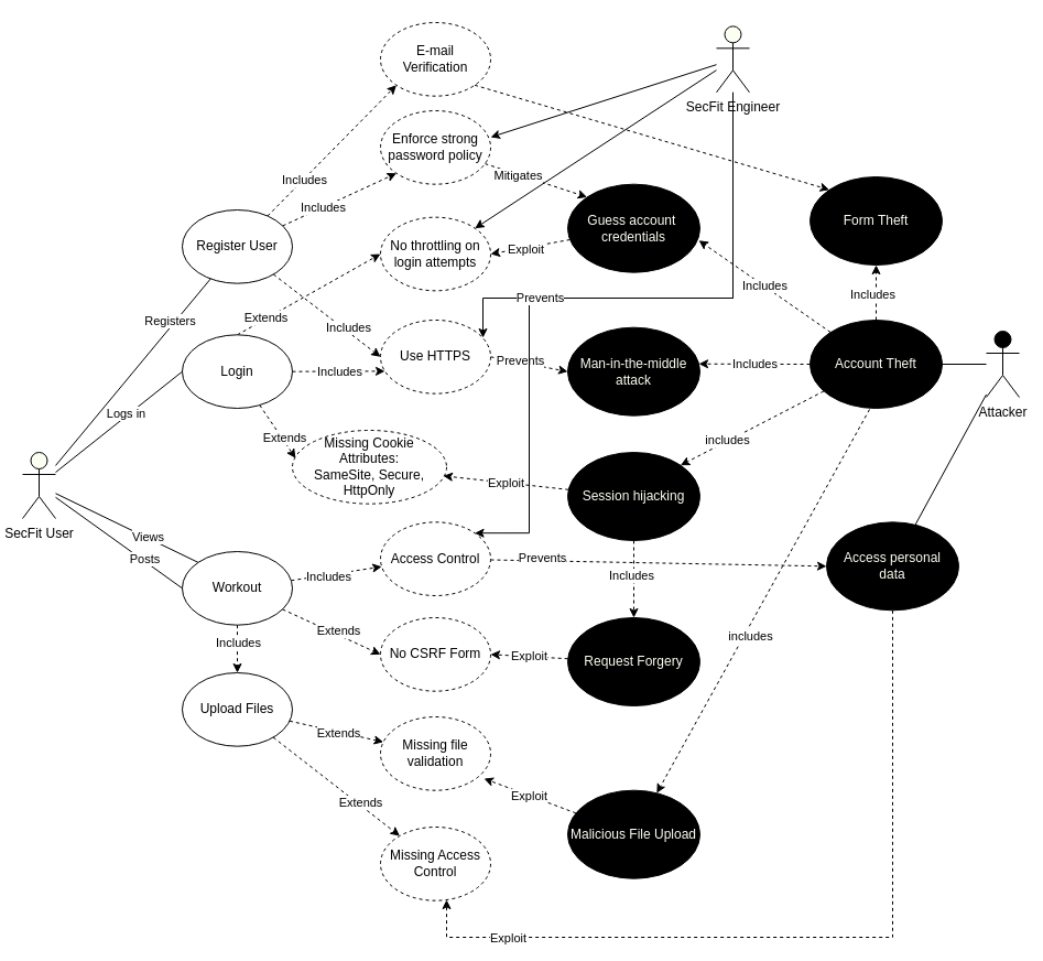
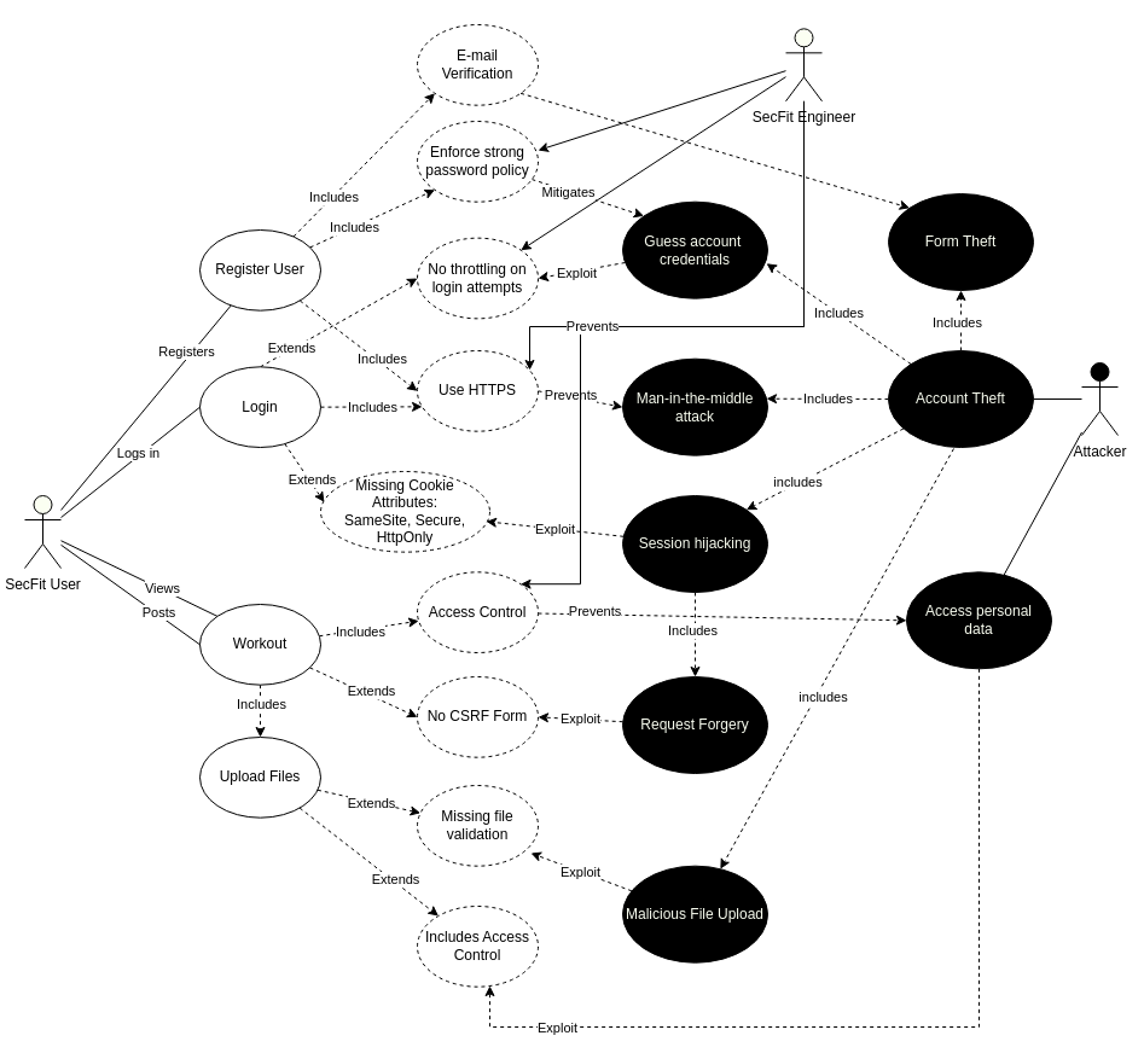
  <mxCell id="0" />
  <mxCell id="1" parent="0" />
  <mxCell id="2" style="edgeStyle=none;rounded=0;orthogonalLoop=1;jettySize=auto;html=1;entryX=1;entryY=0.5;entryDx=0;entryDy=0;endArrow=none;endFill=0;" edge="1" parent="1" source="6" target="47"><mxGeometry relative="1" as="geometry" /></mxCell>
  <mxCell id="3" style="edgeStyle=none;rounded=0;orthogonalLoop=1;jettySize=auto;html=1;exitX=0.45;exitY=1.013;exitDx=0;exitDy=0;exitPerimeter=0;dashed=1;" edge="1" parent="1" source="47" target="74"><mxGeometry relative="1" as="geometry" /></mxCell>
  <mxCell id="4" value="includes" style="edgeLabel;html=1;align=center;verticalAlign=middle;resizable=0;points=[];" vertex="1" connectable="0" parent="3"><mxGeometry x="0.166" y="5" relative="1" as="geometry"><mxPoint as="offset" /></mxGeometry></mxCell>
  <mxCell id="5" style="edgeStyle=none;rounded=0;orthogonalLoop=1;jettySize=auto;html=1;endArrow=none;endFill=0;" edge="1" parent="1" source="6" target="85"><mxGeometry relative="1" as="geometry" /></mxCell>
  <mxCell id="6" value="Attacker" style="shape=umlActor;verticalLabelPosition=bottom;verticalAlign=top;html=1;outlineConnect=0;fillColor=#000000;" vertex="1" parent="1"><mxGeometry x="895" y="300" width="30" height="60" as="geometry" /></mxCell>
  <mxCell id="7" style="edgeStyle=none;rounded=0;orthogonalLoop=1;jettySize=auto;html=1;endArrow=none;endFill=0;" edge="1" parent="1" source="17" target="37"><mxGeometry relative="1" as="geometry" /></mxCell>
  <mxCell id="8" value="Registers" style="edgeLabel;html=1;align=center;verticalAlign=middle;resizable=0;points=[];" vertex="1" connectable="0" parent="7"><mxGeometry x="0.382" y="-2" relative="1" as="geometry"><mxPoint x="4.63" y="-15.59" as="offset" /></mxGeometry></mxCell>
  <mxCell id="9" style="edgeStyle=none;rounded=0;orthogonalLoop=1;jettySize=auto;html=1;entryX=0;entryY=0.5;entryDx=0;entryDy=0;endArrow=none;endFill=0;" edge="1" parent="1" source="17" target="24"><mxGeometry relative="1" as="geometry" /></mxCell>
  <mxCell id="10" value="Logs in" style="edgeLabel;html=1;align=center;verticalAlign=middle;resizable=0;points=[];" vertex="1" connectable="0" parent="9"><mxGeometry x="0.126" y="2" relative="1" as="geometry"><mxPoint as="offset" /></mxGeometry></mxCell>
  <mxCell id="11" style="edgeStyle=none;rounded=0;orthogonalLoop=1;jettySize=auto;html=1;entryX=0;entryY=0.5;entryDx=0;entryDy=0;endArrow=none;endFill=0;" edge="1" parent="1" source="17" target="29"><mxGeometry relative="1" as="geometry" /></mxCell>
  <mxCell id="12" value="Posts" style="edgeLabel;html=1;align=center;verticalAlign=middle;resizable=0;points=[];" vertex="1" connectable="0" parent="11"><mxGeometry x="0.043" y="1" relative="1" as="geometry"><mxPoint x="20.1" y="13.48" as="offset" /></mxGeometry></mxCell>
  <mxCell id="13" style="edgeStyle=none;rounded=0;orthogonalLoop=1;jettySize=auto;html=1;entryX=0.5;entryY=0;entryDx=0;entryDy=0;exitX=0.5;exitY=1;exitDx=0;exitDy=0;dashed=1;" edge="1" parent="1" source="29" target="71"><mxGeometry relative="1" as="geometry" /></mxCell>
  <mxCell id="14" value="Includes" style="edgeLabel;html=1;align=center;verticalAlign=middle;resizable=0;points=[];" vertex="1" connectable="0" parent="13"><mxGeometry x="0.573" y="1" relative="1" as="geometry"><mxPoint x="-1" y="-18.33" as="offset" /></mxGeometry></mxCell>
  <mxCell id="15" style="edgeStyle=none;rounded=0;orthogonalLoop=1;jettySize=auto;html=1;entryX=0;entryY=0;entryDx=0;entryDy=0;endArrow=none;endFill=0;" edge="1" parent="1" source="17" target="29"><mxGeometry relative="1" as="geometry" /></mxCell>
  <mxCell id="16" value="Views" style="edgeLabel;html=1;align=center;verticalAlign=middle;resizable=0;points=[];" vertex="1" connectable="0" parent="15"><mxGeometry x="0.283" y="1" relative="1" as="geometry"><mxPoint as="offset" /></mxGeometry></mxCell>
  <mxCell id="17" value="SecFit User" style="shape=umlActor;verticalLabelPosition=bottom;verticalAlign=top;html=1;outlineConnect=0;fillColor=#FBFFF2;" vertex="1" parent="1"><mxGeometry x="20" y="410" width="30" height="60" as="geometry" /></mxCell>
  <mxCell id="18" style="edgeStyle=none;rounded=0;orthogonalLoop=1;jettySize=auto;html=1;entryX=0.04;entryY=0.695;entryDx=0;entryDy=0;entryPerimeter=0;dashed=1;exitX=1;exitY=0.5;exitDx=0;exitDy=0;" edge="1" parent="1" source="24" target="40"><mxGeometry relative="1" as="geometry" /></mxCell>
  <mxCell id="19" value="Includes" style="edgeLabel;html=1;align=center;verticalAlign=middle;resizable=0;points=[];" vertex="1" connectable="0" parent="18"><mxGeometry x="0.015" relative="1" as="geometry"><mxPoint as="offset" /></mxGeometry></mxCell>
  <mxCell id="20" style="edgeStyle=none;rounded=0;orthogonalLoop=1;jettySize=auto;html=1;entryX=0;entryY=0.5;entryDx=0;entryDy=0;dashed=1;exitX=0.5;exitY=0;exitDx=0;exitDy=0;" edge="1" parent="1" source="24" target="59"><mxGeometry relative="1" as="geometry" /></mxCell>
  <mxCell id="21" value="Extends" style="edgeLabel;html=1;align=center;verticalAlign=middle;resizable=0;points=[];" vertex="1" connectable="0" parent="20"><mxGeometry x="-0.451" y="2" relative="1" as="geometry"><mxPoint x="-8.9" y="6.52" as="offset" /></mxGeometry></mxCell>
  <mxCell id="22" style="edgeStyle=none;rounded=0;orthogonalLoop=1;jettySize=auto;html=1;dashed=1;entryX=0.021;entryY=0.38;entryDx=0;entryDy=0;entryPerimeter=0;" edge="1" parent="1" source="24" target="75"><mxGeometry relative="1" as="geometry"><mxPoint x="335" y="400" as="targetPoint" /></mxGeometry></mxCell>
  <mxCell id="23" value="Extends" style="edgeLabel;html=1;align=center;verticalAlign=middle;resizable=0;points=[];" vertex="1" connectable="0" parent="22"><mxGeometry x="0.284" y="2" relative="1" as="geometry"><mxPoint as="offset" /></mxGeometry></mxCell>
  <mxCell id="24" value="Login" style="ellipse;whiteSpace=wrap;html=1;" vertex="1" parent="1"><mxGeometry x="165" y="303.33" width="100" height="66.67" as="geometry" /></mxCell>
  <mxCell id="25" style="edgeStyle=none;rounded=0;orthogonalLoop=1;jettySize=auto;html=1;entryX=0;entryY=0.5;entryDx=0;entryDy=0;dashed=1;" edge="1" parent="1" source="29" target="66"><mxGeometry relative="1" as="geometry" /></mxCell>
  <mxCell id="26" value="Extends" style="edgeLabel;html=1;align=center;verticalAlign=middle;resizable=0;points=[];" vertex="1" connectable="0" parent="25"><mxGeometry x="0.1" y="4" relative="1" as="geometry"><mxPoint as="offset" /></mxGeometry></mxCell>
  <mxCell id="27" style="edgeStyle=none;rounded=0;orthogonalLoop=1;jettySize=auto;html=1;endArrow=classic;endFill=1;dashed=1;" edge="1" parent="1" source="29" target="82"><mxGeometry relative="1" as="geometry" /></mxCell>
  <mxCell id="28" value="Includes" style="edgeLabel;html=1;align=center;verticalAlign=middle;resizable=0;points=[];" vertex="1" connectable="0" parent="27"><mxGeometry x="-0.176" y="-1" relative="1" as="geometry"><mxPoint as="offset" /></mxGeometry></mxCell>
  <mxCell id="29" value="Workout" style="ellipse;whiteSpace=wrap;html=1;" vertex="1" parent="1"><mxGeometry x="165" y="500" width="100" height="66.67" as="geometry" /></mxCell>
  <mxCell id="30" value="&lt;font color=&quot;#fbfff2&quot;&gt;Man-in-the-middle&lt;br&gt;attack&lt;br&gt;&lt;/font&gt;" style="ellipse;whiteSpace=wrap;html=1;fillColor=#000000;" vertex="1" parent="1"><mxGeometry x="515" y="296.67" width="120" height="80" as="geometry" /></mxCell>
  <mxCell id="31" style="edgeStyle=none;rounded=0;orthogonalLoop=1;jettySize=auto;html=1;entryX=0;entryY=1;entryDx=0;entryDy=0;dashed=1;" edge="1" parent="1" source="37" target="55"><mxGeometry relative="1" as="geometry" /></mxCell>
  <mxCell id="32" value="Includes" style="edgeLabel;html=1;align=center;verticalAlign=middle;resizable=0;points=[];" vertex="1" connectable="0" parent="31"><mxGeometry x="-0.297" y="-1" relative="1" as="geometry"><mxPoint y="-1" as="offset" /></mxGeometry></mxCell>
  <mxCell id="33" style="edgeStyle=none;rounded=0;orthogonalLoop=1;jettySize=auto;html=1;entryX=0;entryY=0.5;entryDx=0;entryDy=0;dashed=1;" edge="1" parent="1" source="37" target="40"><mxGeometry relative="1" as="geometry" /></mxCell>
  <mxCell id="34" value="Includes" style="edgeLabel;html=1;align=center;verticalAlign=middle;resizable=0;points=[];" vertex="1" connectable="0" parent="33"><mxGeometry x="-0.049" relative="1" as="geometry"><mxPoint x="21.38" y="12.75" as="offset" /></mxGeometry></mxCell>
  <mxCell id="35" style="edgeStyle=none;rounded=0;orthogonalLoop=1;jettySize=auto;html=1;entryX=0;entryY=1;entryDx=0;entryDy=0;dashed=1;" edge="1" parent="1" source="37" target="76"><mxGeometry relative="1" as="geometry" /></mxCell>
  <mxCell id="36" value="Includes" style="edgeLabel;html=1;align=center;verticalAlign=middle;resizable=0;points=[];" vertex="1" connectable="0" parent="35"><mxGeometry x="-0.44" relative="1" as="geometry"><mxPoint as="offset" /></mxGeometry></mxCell>
  <mxCell id="37" value="Register User" style="ellipse;whiteSpace=wrap;html=1;" vertex="1" parent="1"><mxGeometry x="165" y="190" width="100" height="66.67" as="geometry" /></mxCell>
  <mxCell id="38" style="rounded=0;orthogonalLoop=1;jettySize=auto;html=1;entryX=0;entryY=0.5;entryDx=0;entryDy=0;dashed=1;exitX=1;exitY=0.5;exitDx=0;exitDy=0;" edge="1" parent="1" source="40" target="30"><mxGeometry relative="1" as="geometry" /></mxCell>
  <mxCell id="39" value="Prevents" style="edgeLabel;html=1;align=center;verticalAlign=middle;resizable=0;points=[];" vertex="1" connectable="0" parent="38"><mxGeometry x="-0.218" relative="1" as="geometry"><mxPoint x="-0.89" y="-2.57" as="offset" /></mxGeometry></mxCell>
  <mxCell id="40" value="Use HTTPS" style="ellipse;whiteSpace=wrap;html=1;dashed=1;" vertex="1" parent="1"><mxGeometry x="345" y="290" width="100" height="66.67" as="geometry" /></mxCell>
  <mxCell id="41" value="Includes" style="edgeStyle=none;rounded=0;orthogonalLoop=1;jettySize=auto;html=1;entryX=0.992;entryY=0.638;entryDx=0;entryDy=0;entryPerimeter=0;dashed=1;" edge="1" parent="1" source="47" target="58"><mxGeometry relative="1" as="geometry" /></mxCell>
  <mxCell id="42" value="Includes" style="edgeStyle=none;rounded=0;orthogonalLoop=1;jettySize=auto;html=1;entryX=0.992;entryY=0.413;entryDx=0;entryDy=0;entryPerimeter=0;dashed=1;" edge="1" parent="1" source="47" target="30"><mxGeometry relative="1" as="geometry" /></mxCell>
  <mxCell id="43" style="edgeStyle=none;rounded=0;orthogonalLoop=1;jettySize=auto;html=1;entryX=1;entryY=0;entryDx=0;entryDy=0;dashed=1;" edge="1" parent="1" source="47" target="63"><mxGeometry relative="1" as="geometry" /></mxCell>
  <mxCell id="44" value="includes" style="edgeLabel;html=1;align=center;verticalAlign=middle;resizable=0;points=[];" vertex="1" connectable="0" parent="43"><mxGeometry x="0.337" y="-1" relative="1" as="geometry"><mxPoint as="offset" /></mxGeometry></mxCell>
  <mxCell id="45" style="edgeStyle=none;rounded=0;orthogonalLoop=1;jettySize=auto;html=1;dashed=1;" edge="1" parent="1" source="47"><mxGeometry relative="1" as="geometry"><mxPoint x="795" y="240" as="targetPoint" /></mxGeometry></mxCell>
  <mxCell id="46" value="Includes" style="edgeLabel;html=1;align=center;verticalAlign=middle;resizable=0;points=[];" vertex="1" connectable="0" parent="45"><mxGeometry x="-0.04" y="4" relative="1" as="geometry"><mxPoint as="offset" /></mxGeometry></mxCell>
  <mxCell id="47" value="&lt;font color=&quot;#fbfff2&quot;&gt;Account Theft&lt;br&gt;&lt;/font&gt;" style="ellipse;whiteSpace=wrap;html=1;fillColor=#000000;" vertex="1" parent="1"><mxGeometry x="735" y="290" width="120" height="80" as="geometry" /></mxCell>
  <mxCell id="48" style="edgeStyle=none;rounded=0;orthogonalLoop=1;jettySize=auto;html=1;entryX=1;entryY=0.36;entryDx=0;entryDy=0;entryPerimeter=0;" edge="1" parent="1" source="52" target="55"><mxGeometry relative="1" as="geometry" /></mxCell>
  <mxCell id="49" style="edgeStyle=orthogonalEdgeStyle;rounded=0;orthogonalLoop=1;jettySize=auto;html=1;entryX=0.93;entryY=0.24;entryDx=0;entryDy=0;entryPerimeter=0;" edge="1" parent="1" source="52" target="40"><mxGeometry relative="1" as="geometry"><Array as="points"><mxPoint x="665" y="270" /><mxPoint x="438" y="270" /></Array></mxGeometry></mxCell>
  <mxCell id="50" style="edgeStyle=none;rounded=0;orthogonalLoop=1;jettySize=auto;html=1;" edge="1" parent="1" source="52" target="59"><mxGeometry relative="1" as="geometry" /></mxCell>
  <mxCell id="51" style="edgeStyle=orthogonalEdgeStyle;rounded=0;orthogonalLoop=1;jettySize=auto;html=1;endArrow=classic;endFill=1;entryX=1;entryY=0;entryDx=0;entryDy=0;" edge="1" parent="1" source="52" target="82"><mxGeometry relative="1" as="geometry"><Array as="points"><mxPoint x="665" y="270" /><mxPoint x="480" y="270" /><mxPoint x="480" y="483" /></Array></mxGeometry></mxCell>
  <mxCell id="52" value="SecFit Engineer" style="shape=umlActor;verticalLabelPosition=bottom;verticalAlign=top;html=1;outlineConnect=0;fillColor=#FBFFF2;" vertex="1" parent="1"><mxGeometry x="650" y="23.34" width="30" height="60" as="geometry" /></mxCell>
  <mxCell id="53" style="edgeStyle=none;rounded=0;orthogonalLoop=1;jettySize=auto;html=1;entryX=0;entryY=0;entryDx=0;entryDy=0;dashed=1;" edge="1" parent="1" source="55" target="58"><mxGeometry relative="1" as="geometry" /></mxCell>
  <mxCell id="54" value="Mitigates" style="edgeLabel;html=1;align=center;verticalAlign=middle;resizable=0;points=[];" vertex="1" connectable="0" parent="53"><mxGeometry x="-0.385" y="-1" relative="1" as="geometry"><mxPoint x="1" as="offset" /></mxGeometry></mxCell>
  <mxCell id="55" value="Enforce strong&lt;br&gt;password policy" style="ellipse;whiteSpace=wrap;html=1;dashed=1;" vertex="1" parent="1"><mxGeometry x="345" y="100" width="100" height="66.67" as="geometry" /></mxCell>
  <mxCell id="56" style="edgeStyle=none;rounded=0;orthogonalLoop=1;jettySize=auto;html=1;entryX=1;entryY=0.5;entryDx=0;entryDy=0;dashed=1;" edge="1" parent="1" source="58" target="59"><mxGeometry relative="1" as="geometry" /></mxCell>
  <mxCell id="57" value="Exploit" style="edgeLabel;html=1;align=center;verticalAlign=middle;resizable=0;points=[];" vertex="1" connectable="0" parent="56"><mxGeometry x="0.275" y="-1" relative="1" as="geometry"><mxPoint x="6" y="1" as="offset" /></mxGeometry></mxCell>
  <mxCell id="58" value="&lt;font color=&quot;#fbfff2&quot;&gt;Guess account&amp;nbsp;&lt;br&gt;credentials&lt;br&gt;&lt;/font&gt;" style="ellipse;whiteSpace=wrap;html=1;fillColor=#000000;" vertex="1" parent="1"><mxGeometry x="515" y="166.67" width="120" height="80" as="geometry" /></mxCell>
  <mxCell id="59" value="No throttling on&lt;br&gt;login attempts" style="ellipse;whiteSpace=wrap;html=1;dashed=1;" vertex="1" parent="1"><mxGeometry x="345" y="196.67" width="100" height="66.67" as="geometry" /></mxCell>
  <mxCell id="60" style="edgeStyle=none;rounded=0;orthogonalLoop=1;jettySize=auto;html=1;dashed=1;" edge="1" parent="1" source="63" target="65"><mxGeometry relative="1" as="geometry" /></mxCell>
  <mxCell id="61" value="Includes" style="edgeLabel;html=1;align=center;verticalAlign=middle;resizable=0;points=[];" vertex="1" connectable="0" parent="60"><mxGeometry x="-0.11" y="-3" relative="1" as="geometry"><mxPoint as="offset" /></mxGeometry></mxCell>
  <mxCell id="62" value="Exploit" style="edgeStyle=none;rounded=0;orthogonalLoop=1;jettySize=auto;html=1;entryX=0.979;entryY=0.62;entryDx=0;entryDy=0;entryPerimeter=0;dashed=1;" edge="1" parent="1" source="63" target="75"><mxGeometry relative="1" as="geometry" /></mxCell>
  <mxCell id="63" value="&lt;font color=&quot;#fbfff2&quot;&gt;Session hijacking&lt;br&gt;&lt;/font&gt;" style="ellipse;whiteSpace=wrap;html=1;fillColor=#000000;" vertex="1" parent="1"><mxGeometry x="515" y="410" width="120" height="80" as="geometry" /></mxCell>
  <mxCell id="64" value="Exploit" style="edgeStyle=none;rounded=0;orthogonalLoop=1;jettySize=auto;html=1;entryX=1;entryY=0.5;entryDx=0;entryDy=0;dashed=1;" edge="1" parent="1" source="65" target="66"><mxGeometry relative="1" as="geometry" /></mxCell>
  <mxCell id="65" value="&lt;font color=&quot;#fbfff2&quot;&gt;Request Forgery&lt;br&gt;&lt;/font&gt;" style="ellipse;whiteSpace=wrap;html=1;fillColor=#000000;" vertex="1" parent="1"><mxGeometry x="515" y="560" width="120" height="80" as="geometry" /></mxCell>
  <mxCell id="66" value="No CSRF Form" style="ellipse;whiteSpace=wrap;html=1;dashed=1;" vertex="1" parent="1"><mxGeometry x="345" y="560" width="100" height="66.67" as="geometry" /></mxCell>
  <mxCell id="67" style="edgeStyle=none;rounded=0;orthogonalLoop=1;jettySize=auto;html=1;dashed=1;" edge="1" parent="1" source="71" target="72"><mxGeometry relative="1" as="geometry" /></mxCell>
  <mxCell id="68" value="Extends" style="edgeLabel;html=1;align=center;verticalAlign=middle;resizable=0;points=[];" vertex="1" connectable="0" parent="67"><mxGeometry x="0.336" y="1" relative="1" as="geometry"><mxPoint x="-12.44" y="-1.09" as="offset" /></mxGeometry></mxCell>
  <mxCell id="69" style="edgeStyle=none;rounded=0;orthogonalLoop=1;jettySize=auto;html=1;dashed=1;endArrow=classic;endFill=1;" edge="1" parent="1" source="71" target="86"><mxGeometry relative="1" as="geometry" /></mxCell>
  <mxCell id="70" value="Extends" style="edgeLabel;html=1;align=center;verticalAlign=middle;resizable=0;points=[];" vertex="1" connectable="0" parent="69"><mxGeometry x="0.347" y="2" relative="1" as="geometry"><mxPoint as="offset" /></mxGeometry></mxCell>
  <mxCell id="71" value="Upload Files" style="ellipse;whiteSpace=wrap;html=1;" vertex="1" parent="1"><mxGeometry x="165" y="610" width="100" height="66.67" as="geometry" /></mxCell>
  <mxCell id="72" value="Missing file validation" style="ellipse;whiteSpace=wrap;html=1;dashed=1;" vertex="1" parent="1"><mxGeometry x="345" y="650" width="100" height="66.67" as="geometry" /></mxCell>
  <mxCell id="73" value="Exploit" style="edgeStyle=none;rounded=0;orthogonalLoop=1;jettySize=auto;html=1;entryX=0.94;entryY=0.84;entryDx=0;entryDy=0;entryPerimeter=0;dashed=1;" edge="1" parent="1" source="74" target="72"><mxGeometry relative="1" as="geometry" /></mxCell>
  <mxCell id="74" value="&lt;font color=&quot;#fbfff2&quot;&gt;Malicious File Upload&lt;br&gt;&lt;/font&gt;" style="ellipse;whiteSpace=wrap;html=1;fillColor=#000000;" vertex="1" parent="1"><mxGeometry x="515" y="716.67" width="120" height="80" as="geometry" /></mxCell>
  <mxCell id="75" value="Missing Cookie Attributes:&lt;br&gt;SameSite, Secure, HttpOnly" style="ellipse;whiteSpace=wrap;html=1;dashed=1;" vertex="1" parent="1"><mxGeometry x="265" y="390" width="140" height="66.67" as="geometry" /></mxCell>
  <mxCell id="76" value="E-mail &lt;br&gt;Verification" style="ellipse;whiteSpace=wrap;html=1;dashed=1;" vertex="1" parent="1"><mxGeometry x="345" y="20" width="100" height="66.67" as="geometry" /></mxCell>
  <mxCell id="77" value="&lt;font color=&quot;#fbfff2&quot;&gt;Form Theft&lt;br&gt;&lt;/font&gt;" style="ellipse;whiteSpace=wrap;html=1;fillColor=#000000;" vertex="1" parent="1"><mxGeometry x="735" y="160" width="120" height="80" as="geometry" /></mxCell>
  <mxCell id="78" style="rounded=0;orthogonalLoop=1;jettySize=auto;html=1;entryX=0;entryY=0;entryDx=0;entryDy=0;dashed=1;exitX=1;exitY=1;exitDx=0;exitDy=0;" edge="1" parent="1" source="76" target="77"><mxGeometry relative="1" as="geometry"><mxPoint x="610" y="153.345" as="sourcePoint" /><mxPoint x="680" y="166.67" as="targetPoint" /></mxGeometry></mxCell>
  <mxCell id="79" value="Prevents" style="edgeLabel;html=1;align=center;verticalAlign=middle;resizable=0;points=[];" vertex="1" connectable="0" parent="78"><mxGeometry x="-0.218" relative="1" as="geometry"><mxPoint x="-66.19" y="156.17" as="offset" /></mxGeometry></mxCell>
  <mxCell id="80" style="edgeStyle=none;rounded=0;orthogonalLoop=1;jettySize=auto;html=1;entryX=0;entryY=0.5;entryDx=0;entryDy=0;endArrow=classic;endFill=1;dashed=1;" edge="1" parent="1" source="82" target="85"><mxGeometry relative="1" as="geometry" /></mxCell>
  <mxCell id="81" value="Prevents" style="edgeLabel;html=1;align=center;verticalAlign=middle;resizable=0;points=[];" vertex="1" connectable="0" parent="80"><mxGeometry x="-0.773" y="-3" relative="1" as="geometry"><mxPoint x="12.02" y="-5.69" as="offset" /></mxGeometry></mxCell>
  <mxCell id="82" value="Access Control" style="ellipse;whiteSpace=wrap;html=1;dashed=1;" vertex="1" parent="1"><mxGeometry x="345" y="473.33" width="100" height="66.67" as="geometry" /></mxCell>
  <mxCell id="83" style="edgeStyle=orthogonalEdgeStyle;rounded=0;orthogonalLoop=1;jettySize=auto;html=1;dashed=1;endArrow=classic;endFill=1;" edge="1" parent="1" source="85" target="86"><mxGeometry relative="1" as="geometry"><Array as="points"><mxPoint x="810" y="850" /><mxPoint x="405" y="850" /></Array></mxGeometry></mxCell>
  <mxCell id="84" value="Exploit" style="edgeLabel;html=1;align=center;verticalAlign=middle;resizable=0;points=[];" vertex="1" connectable="0" parent="83"><mxGeometry x="0.307" relative="1" as="geometry"><mxPoint x="-165.67" as="offset" /></mxGeometry></mxCell>
  <mxCell id="85" value="&lt;font color=&quot;#fbfff2&quot;&gt;Access personal&lt;br&gt;data&lt;br&gt;&lt;/font&gt;" style="ellipse;whiteSpace=wrap;html=1;fillColor=#000000;" vertex="1" parent="1"><mxGeometry x="750" y="473.33" width="120" height="80" as="geometry" /></mxCell>
- <mxCell id="86" value="Missing Access Control" style="ellipse;whiteSpace=wrap;html=1;dashed=1;" vertex="1" parent="1"><mxGeometry x="345" y="750" width="100" height="66.67" as="geometry" /></mxCell>
+ <mxCell id="86" value="Includes Access Control" style="ellipse;whiteSpace=wrap;html=1;dashed=1;" vertex="1" parent="1"><mxGeometry x="345" y="750" width="100" height="66.67" as="geometry" /></mxCell>
